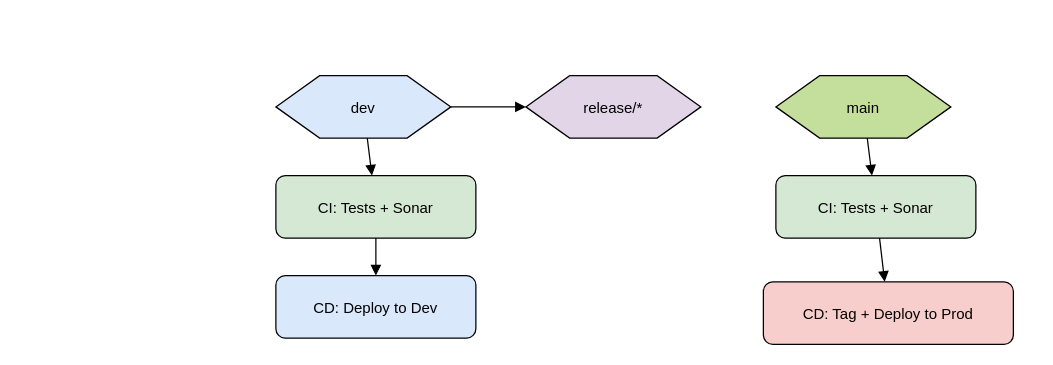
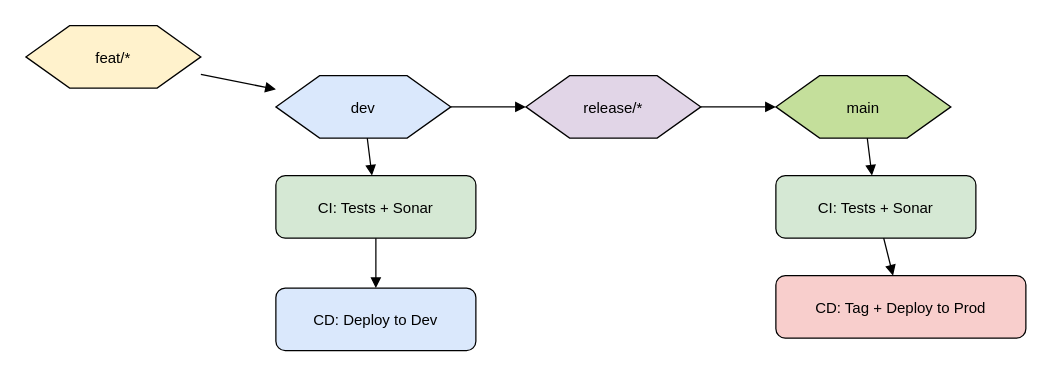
  <mxCell id="0" />
  <mxCell id="1" parent="0" />
+ <mxCell id="2" value="feat/*" style="shape=hexagon;fillColor=#FFF2CC;" vertex="1" parent="1"><mxGeometry x="20" y="20" width="140" height="50" as="geometry" /></mxCell>
  <mxCell id="3" value="dev" style="shape=hexagon;fillColor=#DAE8FC;" vertex="1" parent="1"><mxGeometry x="220" y="60" width="140" height="50" as="geometry" /></mxCell>
  <mxCell id="4" value="release/*" style="shape=hexagon;fillColor=#E1D5E7;" vertex="1" parent="1"><mxGeometry x="420" y="60" width="140" height="50" as="geometry" /></mxCell>
  <mxCell id="5" value="main" style="shape=hexagon;fillColor=#C4DF9B;" vertex="1" parent="1"><mxGeometry x="620" y="60" width="140" height="50" as="geometry" /></mxCell>
  <mxCell id="6" value="CI: Tests + Sonar" style="rounded=1;fillColor=#D5E8D4;" vertex="1" parent="1"><mxGeometry x="220" y="140" width="160" height="50" as="geometry" /></mxCell>
- <mxCell id="7" value="CD: Deploy to Dev" style="rounded=1;fillColor=#DAE8FC;" vertex="1" parent="1"><mxGeometry x="220" y="220" width="160" height="50" as="geometry" /></mxCell>
+ <mxCell id="7" value="CD: Deploy to Dev" style="rounded=1;fillColor=#DAE8FC;" vertex="1" parent="1"><mxGeometry x="220" y="230" width="160" height="50" as="geometry" /></mxCell>
  <mxCell id="8" value="CI: Tests + Sonar" style="rounded=1;fillColor=#D5E8D4;" vertex="1" parent="1"><mxGeometry x="620" y="140" width="160" height="50" as="geometry" /></mxCell>
- <mxCell id="9" value="CD: Tag + Deploy to Prod" style="rounded=1;fillColor=#F8CECC;" vertex="1" parent="1"><mxGeometry x="610" y="225" width="200" height="50" as="geometry" /></mxCell>
+ <mxCell id="9" value="CD: Tag + Deploy to Prod" style="rounded=1;fillColor=#F8CECC;" vertex="1" parent="1"><mxGeometry x="620" y="220" width="200" height="50" as="geometry" /></mxCell>
+ <mxCell id="10" edge="1" source="2" target="3" parent="1" style="endArrow=block;html=1;"><mxGeometry relative="1" as="geometry" /></mxCell>
  <mxCell id="11" edge="1" source="3" target="4" parent="1" style="endArrow=block;html=1;"><mxGeometry relative="1" as="geometry" /></mxCell>
+ <mxCell id="12" edge="1" source="4" target="5" parent="1" style="endArrow=block;html=1;"><mxGeometry relative="1" as="geometry" /></mxCell>
  <mxCell id="13" edge="1" source="3" target="6" parent="1" style="endArrow=block;html=1;"><mxGeometry relative="1" as="geometry" /></mxCell>
  <mxCell id="14" edge="1" source="6" target="7" parent="1" style="endArrow=block;html=1;"><mxGeometry relative="1" as="geometry" /></mxCell>
  <mxCell id="15" edge="1" source="5" target="8" parent="1" style="endArrow=block;html=1;"><mxGeometry relative="1" as="geometry" /></mxCell>
  <mxCell id="16" edge="1" source="8" target="9" parent="1" style="endArrow=block;html=1;"><mxGeometry relative="1" as="geometry" /></mxCell>
